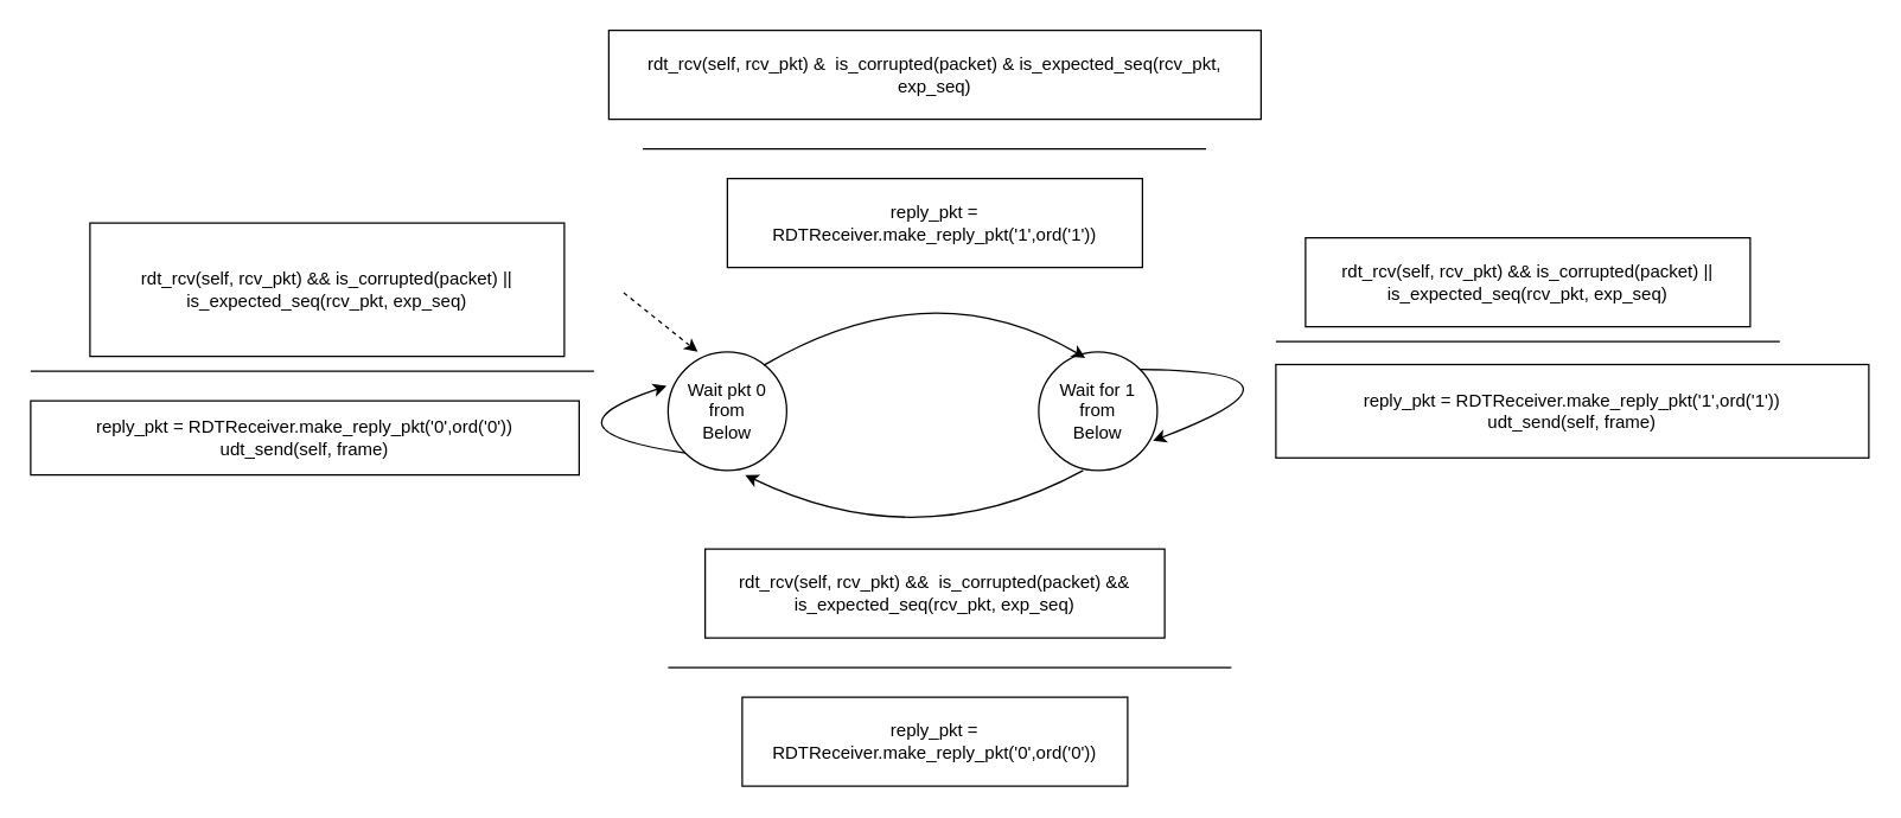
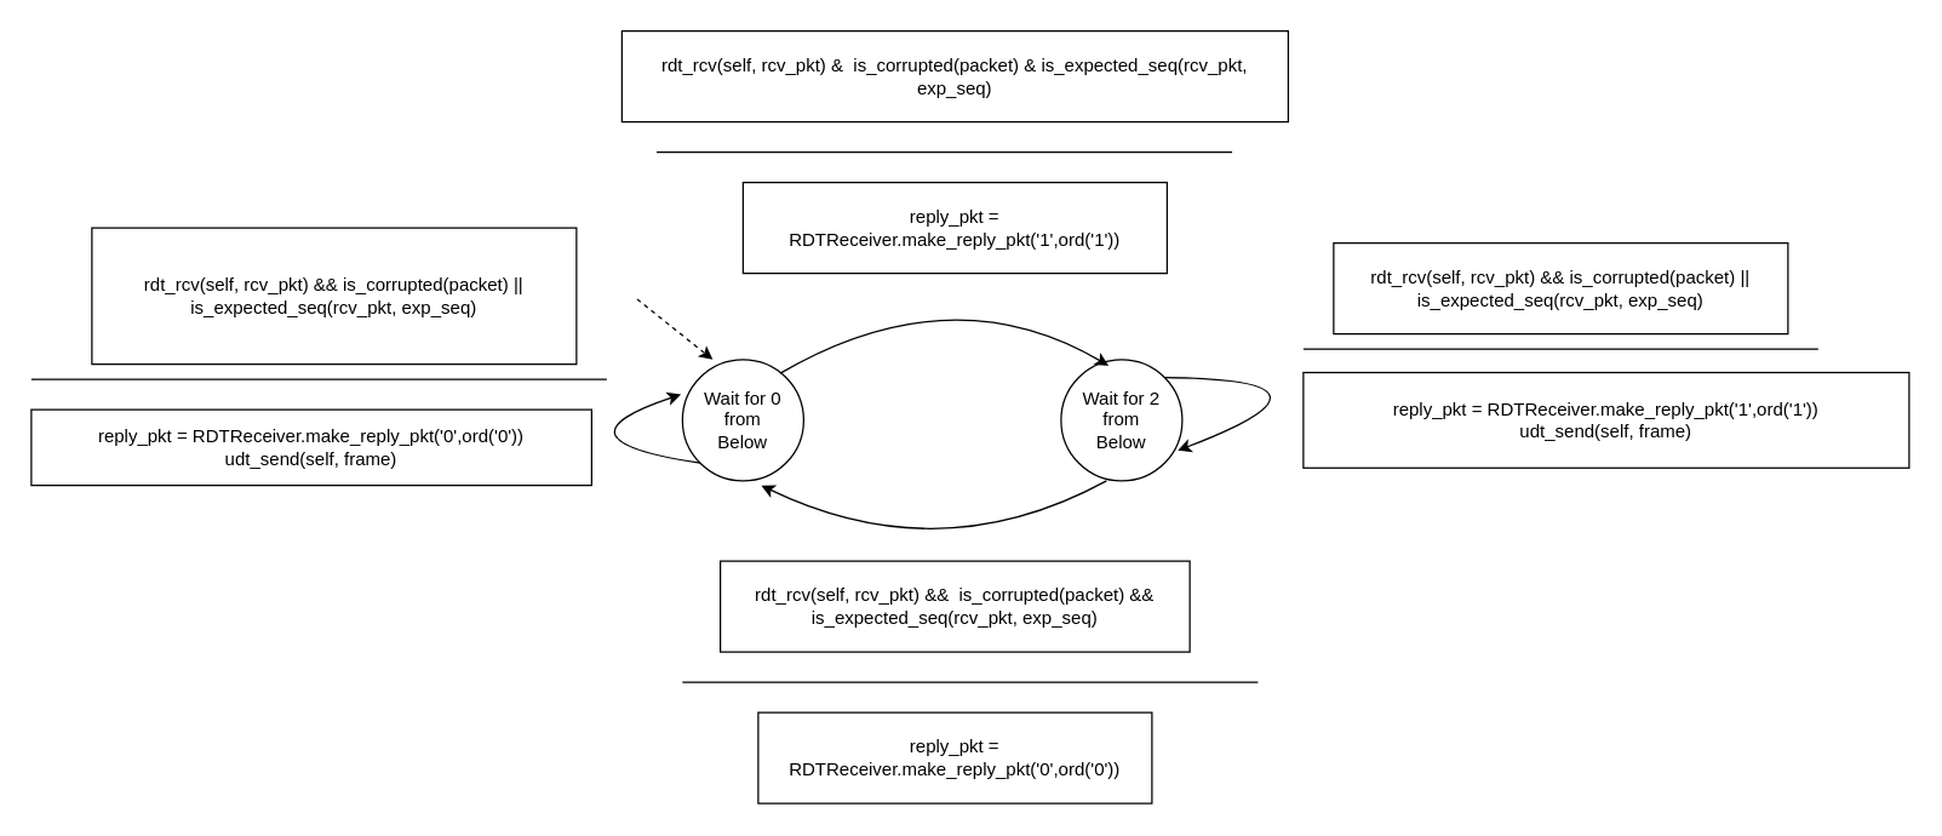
  <mxCell id="0" />
  <mxCell id="1" parent="0" />
  <mxCell id="2" value="" style="ellipse;whiteSpace=wrap;html=1;aspect=fixed;" parent="1" vertex="1"><mxGeometry x="450" y="237" width="80" height="80" as="geometry" /></mxCell>
  <mxCell id="3" value="" style="ellipse;whiteSpace=wrap;html=1;aspect=fixed;" parent="1" vertex="1"><mxGeometry x="700" y="237" width="80" height="80" as="geometry" /></mxCell>
  <mxCell id="4" value="" style="endArrow=classic;html=1;exitX=0.713;exitY=0.075;exitDx=0;exitDy=0;exitPerimeter=0;entryX=0.3;entryY=0.013;entryDx=0;entryDy=0;entryPerimeter=0;curved=1;" parent="1" edge="1"><mxGeometry width="50" height="50" relative="1" as="geometry"><mxPoint x="514.48" y="246" as="sourcePoint" /><mxPoint x="731.44" y="241.04" as="targetPoint" /><Array as="points"><mxPoint x="627.44" y="180" /></Array></mxGeometry></mxCell>
  <mxCell id="5" value="" style="endArrow=classic;html=1;exitX=0.375;exitY=1;exitDx=0;exitDy=0;exitPerimeter=0;entryX=0.65;entryY=1.038;entryDx=0;entryDy=0;entryPerimeter=0;curved=1;" parent="1" source="3" target="2" edge="1"><mxGeometry width="50" height="50" relative="1" as="geometry"><mxPoint x="590" y="317" as="sourcePoint" /><mxPoint x="640" y="267" as="targetPoint" /><Array as="points"><mxPoint x="620" y="377" /></Array></mxGeometry></mxCell>
  <mxCell id="6" value="" style="endArrow=classic;html=1;curved=1;exitX=0;exitY=1;exitDx=0;exitDy=0;" parent="1" source="2" edge="1"><mxGeometry width="50" height="50" relative="1" as="geometry"><mxPoint x="450" y="317" as="sourcePoint" /><mxPoint x="448.96" y="260" as="targetPoint" /><Array as="points"><mxPoint x="358.96" y="290" /></Array></mxGeometry></mxCell>
  <mxCell id="7" value="" style="endArrow=classic;html=1;exitX=1;exitY=0;exitDx=0;exitDy=0;entryX=0.963;entryY=0.75;entryDx=0;entryDy=0;entryPerimeter=0;curved=1;" parent="1" source="3" target="3" edge="1"><mxGeometry width="50" height="50" relative="1" as="geometry"><mxPoint x="810" y="270" as="sourcePoint" /><mxPoint x="850" y="280" as="targetPoint" /><Array as="points"><mxPoint x="900" y="250" /></Array></mxGeometry></mxCell>
- <mxCell id="8" value="Wait pkt 0 from Below" style="text;html=1;strokeColor=none;fillColor=none;align=center;verticalAlign=middle;whiteSpace=wrap;rounded=0;" parent="1" vertex="1"><mxGeometry x="460" y="262" width="60" height="30" as="geometry" /></mxCell>
- <mxCell id="9" value="Wait for 1 from Below" style="text;html=1;strokeColor=none;fillColor=none;align=center;verticalAlign=middle;whiteSpace=wrap;rounded=0;" parent="1" vertex="1"><mxGeometry x="710" y="262" width="60" height="30" as="geometry" /></mxCell>
+ <mxCell id="8" value="Wait for 0 from Below" style="text;html=1;strokeColor=none;fillColor=none;align=center;verticalAlign=middle;whiteSpace=wrap;rounded=0;" parent="1" vertex="1"><mxGeometry x="460" y="262" width="60" height="30" as="geometry" /></mxCell>
+ <mxCell id="9" value="Wait for 2 from Below" style="text;html=1;strokeColor=none;fillColor=none;align=center;verticalAlign=middle;whiteSpace=wrap;rounded=0;" parent="1" vertex="1"><mxGeometry x="710" y="262" width="60" height="30" as="geometry" /></mxCell>
  <mxCell id="10" value="" style="endArrow=classic;html=1;rounded=0;dashed=1;" parent="1" edge="1"><mxGeometry width="50" height="50" relative="1" as="geometry"><mxPoint x="420" y="197" as="sourcePoint" /><mxPoint x="470" y="237" as="targetPoint" /></mxGeometry></mxCell>
  <mxCell id="11" value="rdt_rcv(self, rcv_pkt) &amp;amp;&amp;nbsp;&amp;nbsp;is_corrupted(packet) &amp;amp;&amp;nbsp;is_expected_seq(rcv_pkt, exp_seq)" style="rounded=0;whiteSpace=wrap;html=1;" vertex="1" parent="1"><mxGeometry x="410" width="440" height="60" as="geometry" y="20" /></mxCell>
  <mxCell id="12" value="reply_pkt = RDTReceiver.make_reply_pkt('1',ord('1'))" style="rounded=0;whiteSpace=wrap;html=1;" vertex="1" parent="1"><mxGeometry x="490" y="120" width="280" height="60" as="geometry" /></mxCell>
  <mxCell id="13" value="" style="endArrow=none;html=1;rounded=0;" edge="1" parent="1"><mxGeometry width="50" height="50" relative="1" as="geometry"><mxPoint x="432.96" y="100" as="sourcePoint" /><mxPoint x="812.96" y="100" as="targetPoint" /><Array as="points"><mxPoint x="737.96" y="100" /></Array></mxGeometry></mxCell>
  <mxCell id="14" value="rdt_rcv(self, rcv_pkt) &amp;amp;&amp;amp; is_corrupted(packet) || is_expected_seq(rcv_pkt, exp_seq)" style="rounded=0;whiteSpace=wrap;html=1;" vertex="1" parent="1"><mxGeometry x="880" y="160" width="300" height="60" as="geometry" /></mxCell>
  <mxCell id="15" value="" style="endArrow=none;html=1;rounded=0;" edge="1" parent="1"><mxGeometry width="50" height="50" relative="1" as="geometry"><mxPoint x="860" y="230" as="sourcePoint" /><mxPoint x="1200" y="230" as="targetPoint" /><Array as="points"><mxPoint x="1125" y="230" /></Array></mxGeometry></mxCell>
  <mxCell id="16" value="reply_pkt = RDTReceiver.make_reply_pkt('1',ord('1'))&lt;br&gt;udt_send(self, frame)" style="rounded=0;whiteSpace=wrap;html=1;" vertex="1" parent="1"><mxGeometry x="860" y="245.5" width="400" height="63" as="geometry" /></mxCell>
  <mxCell id="17" value="rdt_rcv(self, rcv_pkt) &amp;amp;&amp;amp;&amp;nbsp; is_corrupted(packet) &amp;amp;&amp;amp; is_expected_seq(rcv_pkt, exp_seq)" style="rounded=0;whiteSpace=wrap;html=1;" vertex="1" parent="1"><mxGeometry x="475" y="370" width="310" height="60" as="geometry" /></mxCell>
  <mxCell id="18" value="" style="endArrow=none;html=1;rounded=0;" edge="1" parent="1"><mxGeometry width="50" height="50" relative="1" as="geometry"><mxPoint x="450" y="450" as="sourcePoint" /><mxPoint x="830" y="450" as="targetPoint" /><Array as="points"><mxPoint x="755" y="450" /></Array></mxGeometry></mxCell>
  <mxCell id="19" value="rdt_rcv(self, rcv_pkt) &amp;amp;&amp;amp; is_corrupted(packet) || is_expected_seq(rcv_pkt, exp_seq)" style="rounded=0;whiteSpace=wrap;html=1;" vertex="1" parent="1"><mxGeometry x="60" y="150" width="320" height="90" as="geometry" /></mxCell>
  <mxCell id="20" value="" style="endArrow=none;html=1;rounded=0;" edge="1" parent="1"><mxGeometry width="50" height="50" relative="1" as="geometry"><mxPoint x="20" y="250" as="sourcePoint" /><mxPoint x="400" y="250" as="targetPoint" /><Array as="points"><mxPoint x="325" y="250" /></Array></mxGeometry></mxCell>
  <mxCell id="21" value="reply_pkt = RDTReceiver.make_reply_pkt('0',ord('0'))&lt;br&gt;udt_send(self, frame)" style="rounded=0;whiteSpace=wrap;html=1;" vertex="1" parent="1"><mxGeometry x="20" y="270" width="370" height="50" as="geometry" /></mxCell>
  <mxCell id="22" value="reply_pkt = RDTReceiver.make_reply_pkt('0',ord('0'))" style="rounded=0;whiteSpace=wrap;html=1;" vertex="1" parent="1"><mxGeometry x="500" y="470" width="260" height="60" as="geometry" /></mxCell>
